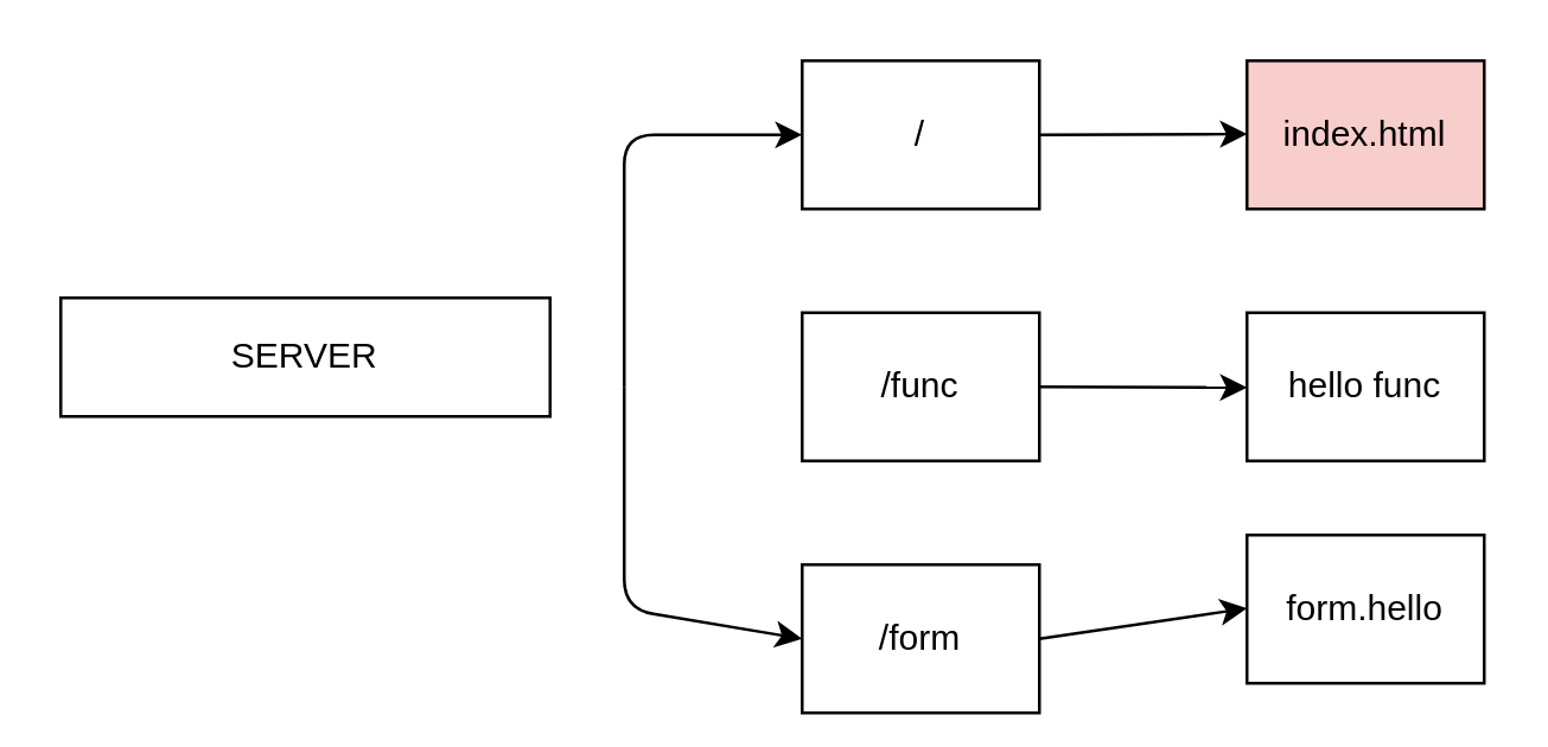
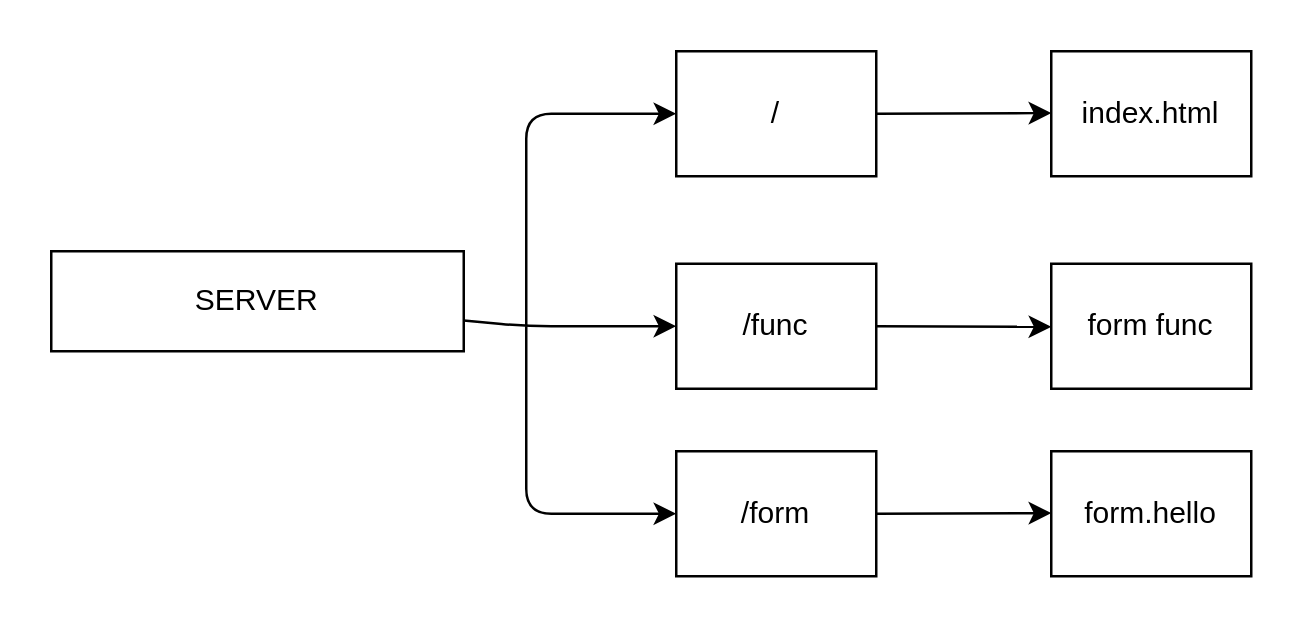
  <mxCell id="0" />
  <mxCell id="1" parent="0" />
+ <mxCell id="2" style="edgeStyle=none;html=1;entryX=0;entryY=0.5;entryDx=0;entryDy=0;" edge="1" parent="1" source="3" target="11"><mxGeometry relative="1" as="geometry"><mxPoint x="270" y="130" as="targetPoint" /><Array as="points"><mxPoint x="210" y="130" /></Array></mxGeometry></mxCell>
  <mxCell id="3" value="SERVER" style="rounded=0;whiteSpace=wrap;html=1;" vertex="1" parent="1"><mxGeometry x="20" y="100" width="165" height="40" as="geometry" /></mxCell>
  <mxCell id="4" value="" style="endArrow=classic;html=1;entryX=0;entryY=0.5;entryDx=0;entryDy=0;" edge="1" parent="1" target="7"><mxGeometry width="50" height="50" relative="1" as="geometry"><mxPoint x="210" y="130" as="sourcePoint" /><mxPoint x="270" y="50" as="targetPoint" /><Array as="points"><mxPoint x="210" y="45" /></Array></mxGeometry></mxCell>
  <mxCell id="5" value="" style="endArrow=classic;html=1;entryX=0;entryY=0.5;entryDx=0;entryDy=0;" edge="1" parent="1" target="9"><mxGeometry width="50" height="50" relative="1" as="geometry"><mxPoint x="210" y="130" as="sourcePoint" /><mxPoint x="270" y="210" as="targetPoint" /><Array as="points"><mxPoint x="210" y="205" /></Array></mxGeometry></mxCell>
  <mxCell id="6" style="edgeStyle=none;html=1;exitX=1;exitY=0.5;exitDx=0;exitDy=0;" edge="1" parent="1" source="7"><mxGeometry relative="1" as="geometry"><mxPoint x="420" y="44.724" as="targetPoint" /></mxGeometry></mxCell>
  <mxCell id="7" value="/" style="rounded=0;whiteSpace=wrap;html=1;" vertex="1" parent="1"><mxGeometry x="270" y="20" width="80" height="50" as="geometry" /></mxCell>
  <mxCell id="8" style="edgeStyle=none;html=1;exitX=1;exitY=0.5;exitDx=0;exitDy=0;" edge="1" parent="1" source="9"><mxGeometry relative="1" as="geometry"><mxPoint x="420" y="204.724" as="targetPoint" /></mxGeometry></mxCell>
- <mxCell id="9" value="/form" style="rounded=0;whiteSpace=wrap;html=1;" vertex="1" parent="1"><mxGeometry x="270" y="190" width="80" height="50" as="geometry" /></mxCell>
+ <mxCell id="9" value="/form" style="rounded=0;whiteSpace=wrap;html=1;" vertex="1" parent="1"><mxGeometry x="270" y="180" width="80" height="50" as="geometry" /></mxCell>
  <mxCell id="10" style="edgeStyle=none;html=1;exitX=1;exitY=0.5;exitDx=0;exitDy=0;" edge="1" parent="1" source="11"><mxGeometry relative="1" as="geometry"><mxPoint x="420" y="130.241" as="targetPoint" /></mxGeometry></mxCell>
  <mxCell id="11" value="/func" style="rounded=0;whiteSpace=wrap;html=1;" vertex="1" parent="1"><mxGeometry x="270" y="105" width="80" height="50" as="geometry" /></mxCell>
  <mxCell id="12" value="form.hello" style="rounded=0;whiteSpace=wrap;html=1;" vertex="1" parent="1"><mxGeometry x="420" y="180" width="80" height="50" as="geometry" /></mxCell>
- <mxCell id="13" value="hello func" style="rounded=0;whiteSpace=wrap;html=1;" vertex="1" parent="1"><mxGeometry x="420" y="105" width="80" height="50" as="geometry" /></mxCell>
- <mxCell id="14" value="index.html" style="rounded=0;whiteSpace=wrap;html=1;fillColor=#f8cecc;" vertex="1" parent="1"><mxGeometry x="420" y="20" width="80" height="50" as="geometry" /></mxCell>
+ <mxCell id="13" value="form func" style="rounded=0;whiteSpace=wrap;html=1;" vertex="1" parent="1"><mxGeometry x="420" y="105" width="80" height="50" as="geometry" /></mxCell>
+ <mxCell id="14" value="index.html" style="rounded=0;whiteSpace=wrap;html=1;" vertex="1" parent="1"><mxGeometry x="420" y="20" width="80" height="50" as="geometry" /></mxCell>
